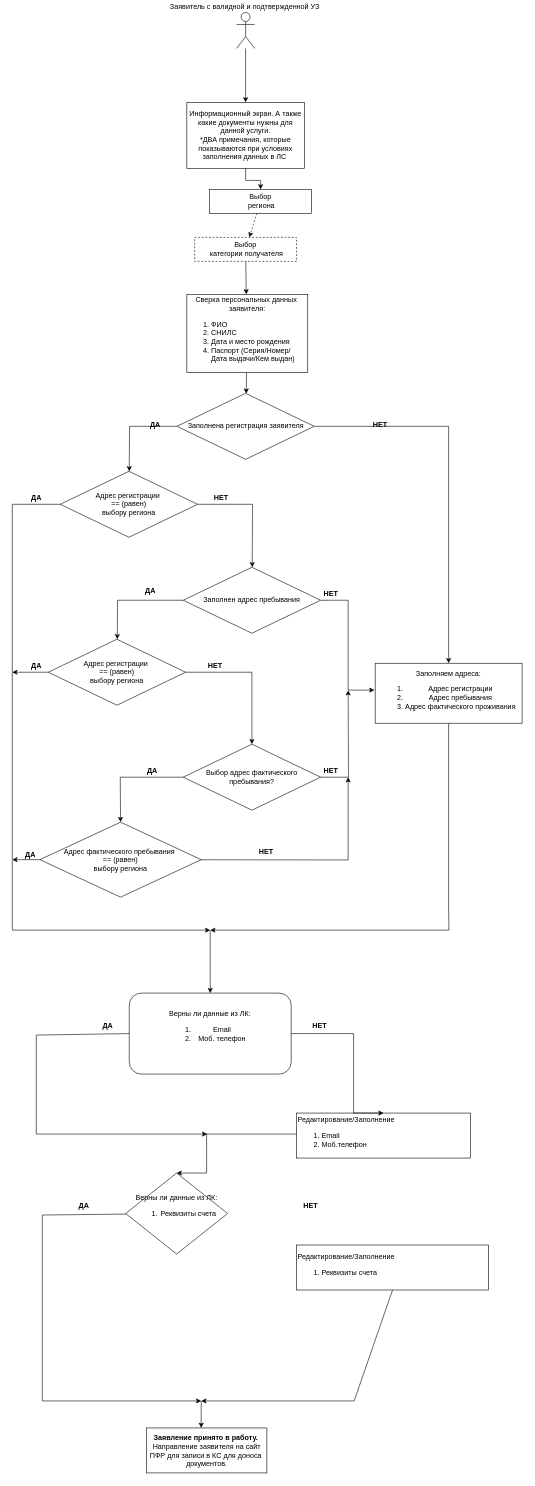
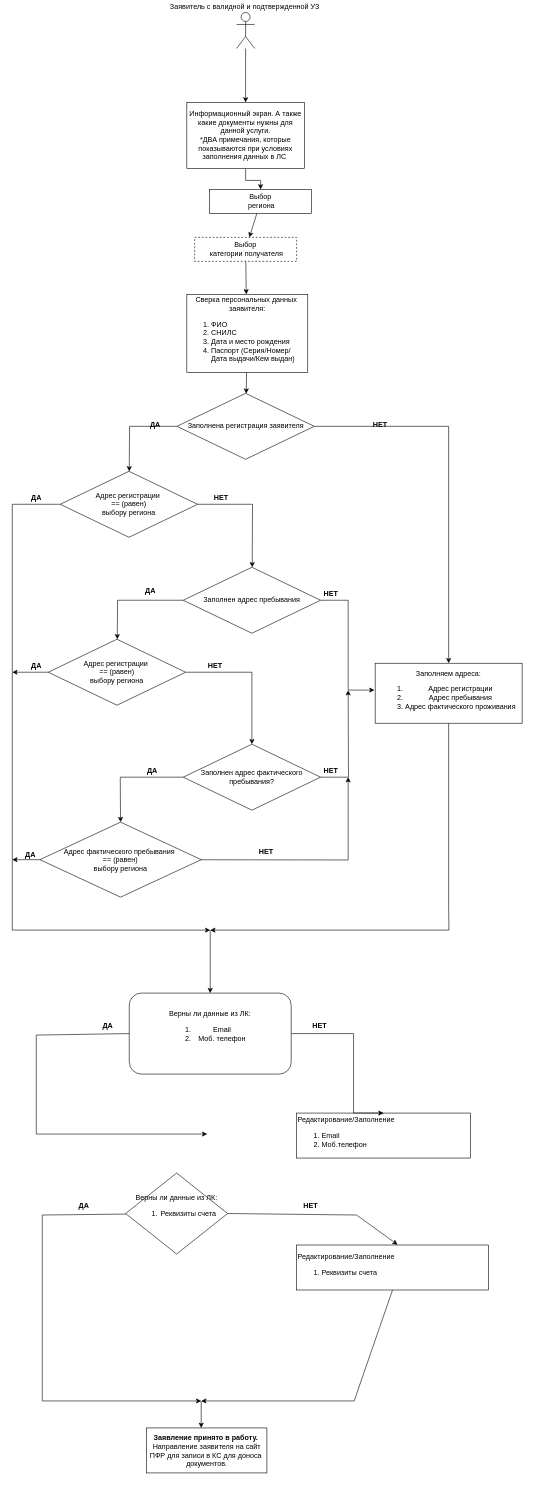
  <mxCell id="0" />
  <mxCell id="1" parent="0" />
  <mxCell id="2" value="" style="edgeStyle=orthogonalEdgeStyle;rounded=0;orthogonalLoop=1;jettySize=auto;html=1;" parent="1" source="3" target="5" edge="1"><mxGeometry relative="1" as="geometry" /></mxCell>
  <mxCell id="3" value="Заявитель с валидной и подтвержденной УЗ&amp;nbsp;" style="shape=umlActor;verticalLabelPosition=top;verticalAlign=bottom;html=1;outlineConnect=0;labelPosition=center;align=center;" parent="1" vertex="1"><mxGeometry x="394" y="20" width="30" height="60" as="geometry" /></mxCell>
  <mxCell id="4" value="" style="edgeStyle=orthogonalEdgeStyle;rounded=0;orthogonalLoop=1;jettySize=auto;html=1;" parent="1" source="5" target="7" edge="1"><mxGeometry relative="1" as="geometry" /></mxCell>
  <mxCell id="5" value="Информационный экран. А также какие документы нужны для данной услуги.&lt;br&gt;*ДВА примечания, которые показываются при условиях&lt;br&gt;заполнения данных в ЛС&amp;nbsp;" style="rounded=0;whiteSpace=wrap;html=1;" parent="1" vertex="1"><mxGeometry x="311" y="170" width="196" height="110" as="geometry" /></mxCell>
- <mxCell id="6" value="" style="edgeStyle=none;rounded=0;jumpSize=2;orthogonalLoop=1;jettySize=auto;html=1;elbow=vertical;dashed=1;" edge="1" parent="1" source="7" target="47"><mxGeometry relative="1" as="geometry" /></mxCell>
+ <mxCell id="6" value="" style="edgeStyle=none;rounded=0;jumpSize=2;orthogonalLoop=1;jettySize=auto;html=1;elbow=vertical;" edge="1" parent="1" source="7" target="47"><mxGeometry relative="1" as="geometry" /></mxCell>
  <mxCell id="7" value="Выбор&lt;br&gt;&amp;nbsp;региона&lt;br&gt;" style="rounded=0;whiteSpace=wrap;html=1;" parent="1" vertex="1"><mxGeometry x="349" y="315" width="170" height="40" as="geometry" /></mxCell>
  <mxCell id="8" style="edgeStyle=orthogonalEdgeStyle;rounded=0;orthogonalLoop=1;jettySize=auto;html=1;" parent="1" source="9" edge="1"><mxGeometry relative="1" as="geometry"><mxPoint x="215" y="785" as="targetPoint" /></mxGeometry></mxCell>
  <mxCell id="9" value="Заполнена регистрация заявителя" style="rhombus;whiteSpace=wrap;html=1;" parent="1" vertex="1"><mxGeometry x="294.5" y="655" width="229" height="110" as="geometry" /></mxCell>
  <mxCell id="10" style="edgeStyle=orthogonalEdgeStyle;rounded=0;orthogonalLoop=1;jettySize=auto;html=1;" parent="1" source="12" edge="1"><mxGeometry relative="1" as="geometry"><mxPoint x="350" y="1550" as="targetPoint" /><Array as="points"><mxPoint x="20" y="840" /><mxPoint x="20" y="1550" /></Array></mxGeometry></mxCell>
  <mxCell id="11" style="edgeStyle=orthogonalEdgeStyle;rounded=0;orthogonalLoop=1;jettySize=auto;html=1;" parent="1" source="12" edge="1"><mxGeometry relative="1" as="geometry"><mxPoint x="420" y="945" as="targetPoint" /></mxGeometry></mxCell>
  <mxCell id="12" value="Адрес регистрации&amp;nbsp;&lt;br&gt;== (равен)&lt;br&gt;выбору региона" style="rhombus;whiteSpace=wrap;html=1;" parent="1" vertex="1"><mxGeometry x="100" y="785" width="229" height="110" as="geometry" /></mxCell>
  <mxCell id="13" value="ДА" style="text;html=1;align=center;verticalAlign=middle;resizable=0;points=[];autosize=1;strokeColor=none;fillColor=none;fontStyle=1" parent="1" vertex="1"><mxGeometry x="238" y="693" width="40" height="30" as="geometry" /></mxCell>
  <mxCell id="14" style="edgeStyle=orthogonalEdgeStyle;rounded=0;orthogonalLoop=1;jettySize=auto;html=1;" parent="1" source="16" edge="1"><mxGeometry relative="1" as="geometry"><mxPoint x="195" y="1065" as="targetPoint" /></mxGeometry></mxCell>
  <mxCell id="15" style="edgeStyle=orthogonalEdgeStyle;rounded=0;orthogonalLoop=1;jettySize=auto;html=1;entryX=-0.005;entryY=0.448;entryDx=0;entryDy=0;entryPerimeter=0;" parent="1" source="16" edge="1" target="19"><mxGeometry relative="1" as="geometry"><mxPoint x="620" y="1150" as="targetPoint" /><Array as="points"><mxPoint x="580" y="1000" /><mxPoint x="580" y="1150" /></Array></mxGeometry></mxCell>
  <mxCell id="16" value="Заполнен адрес пребывания" style="rhombus;whiteSpace=wrap;html=1;" parent="1" vertex="1"><mxGeometry x="305" y="945" width="229" height="110" as="geometry" /></mxCell>
  <mxCell id="17" style="edgeStyle=orthogonalEdgeStyle;rounded=0;orthogonalLoop=1;jettySize=auto;html=1;exitX=1;exitY=0.5;exitDx=0;exitDy=0;" parent="1" source="9" target="19" edge="1"><mxGeometry relative="1" as="geometry"><mxPoint x="583" y="720" as="sourcePoint" /><mxPoint x="742.5" y="1100" as="targetPoint" /></mxGeometry></mxCell>
  <mxCell id="18" value="" style="edgeStyle=orthogonalEdgeStyle;rounded=0;orthogonalLoop=1;jettySize=auto;html=1;" edge="1" parent="1" source="19"><mxGeometry relative="1" as="geometry"><mxPoint x="350" y="1550" as="targetPoint" /><Array as="points"><mxPoint x="748" y="1510" /><mxPoint x="748" y="1510" /><mxPoint x="748" y="1550" /></Array></mxGeometry></mxCell>
  <mxCell id="19" value="Заполняем адреса:&lt;br&gt;&lt;ol&gt;&lt;li&gt;Адрес регистрации&lt;/li&gt;&lt;li style=&quot;line-height: 1.2;&quot;&gt;Адрес пребывания&lt;/li&gt;&lt;li style=&quot;line-height: 1.2;&quot;&gt;Адрес фактического проживания&lt;/li&gt;&lt;/ol&gt;" style="rounded=0;whiteSpace=wrap;html=1;" parent="1" vertex="1"><mxGeometry x="625" y="1105" width="245" height="100" as="geometry" /></mxCell>
  <mxCell id="20" value="ДА" style="text;html=1;align=center;verticalAlign=middle;resizable=0;points=[];autosize=1;strokeColor=none;fillColor=none;fontStyle=1" parent="1" vertex="1"><mxGeometry x="40" y="815" width="40" height="30" as="geometry" /></mxCell>
  <mxCell id="21" style="edgeStyle=orthogonalEdgeStyle;rounded=0;orthogonalLoop=1;jettySize=auto;html=1;" parent="1" source="23" edge="1"><mxGeometry relative="1" as="geometry"><mxPoint x="20" y="1120" as="targetPoint" /></mxGeometry></mxCell>
  <mxCell id="22" style="edgeStyle=orthogonalEdgeStyle;rounded=0;orthogonalLoop=1;jettySize=auto;html=1;entryX=0.5;entryY=0;entryDx=0;entryDy=0;" parent="1" source="23" target="31" edge="1"><mxGeometry relative="1" as="geometry"><mxPoint x="420" y="1120" as="targetPoint" /><Array as="points"><mxPoint x="420" y="1120" /></Array></mxGeometry></mxCell>
  <mxCell id="23" value="Адрес регистрации&amp;nbsp;&lt;br&gt;== (равен)&lt;br&gt;выбору региона" style="rhombus;whiteSpace=wrap;html=1;" parent="1" vertex="1"><mxGeometry x="80" y="1065" width="229" height="110" as="geometry" /></mxCell>
  <mxCell id="24" value="ДА" style="text;html=1;align=center;verticalAlign=middle;resizable=0;points=[];autosize=1;strokeColor=none;fillColor=none;fontStyle=1" parent="1" vertex="1"><mxGeometry x="230" y="970" width="40" height="30" as="geometry" /></mxCell>
  <mxCell id="25" value="НЕТ" style="text;html=1;align=center;verticalAlign=middle;resizable=0;points=[];autosize=1;strokeColor=none;fillColor=none;fontStyle=1" parent="1" vertex="1"><mxGeometry x="345" y="815" width="45" height="30" as="geometry" /></mxCell>
  <mxCell id="26" value="ДА" style="text;html=1;align=center;verticalAlign=middle;resizable=0;points=[];autosize=1;strokeColor=none;fillColor=none;fontStyle=1" parent="1" vertex="1"><mxGeometry x="40" y="1095" width="40" height="30" as="geometry" /></mxCell>
  <mxCell id="27" value="НЕТ" style="text;html=1;align=center;verticalAlign=middle;resizable=0;points=[];autosize=1;strokeColor=none;fillColor=none;fontStyle=1" parent="1" vertex="1"><mxGeometry x="610" y="693" width="45" height="30" as="geometry" /></mxCell>
  <mxCell id="28" value="НЕТ" style="text;html=1;align=center;verticalAlign=middle;resizable=0;points=[];autosize=1;strokeColor=none;fillColor=none;fontStyle=1" parent="1" vertex="1"><mxGeometry x="528.5" y="975" width="45" height="30" as="geometry" /></mxCell>
  <mxCell id="29" style="edgeStyle=orthogonalEdgeStyle;rounded=0;orthogonalLoop=1;jettySize=auto;html=1;" parent="1" source="31" edge="1"><mxGeometry relative="1" as="geometry"><mxPoint x="580" y="1150" as="targetPoint" /></mxGeometry></mxCell>
  <mxCell id="30" style="rounded=0;orthogonalLoop=1;jettySize=auto;html=1;entryX=0.5;entryY=0;entryDx=0;entryDy=0;exitX=0;exitY=0.5;exitDx=0;exitDy=0;" parent="1" source="31" target="40" edge="1"><mxGeometry relative="1" as="geometry"><mxPoint x="200" y="1295" as="targetPoint" /><Array as="points"><mxPoint x="200" y="1295" /></Array></mxGeometry></mxCell>
- <mxCell id="31" value="Выбор адрес фактического пребывания?" style="rhombus;whiteSpace=wrap;html=1;" parent="1" vertex="1"><mxGeometry x="305" y="1240" width="229" height="110" as="geometry" /></mxCell>
+ <mxCell id="31" value="Заполнен адрес фактического пребывания?" style="rhombus;whiteSpace=wrap;html=1;" parent="1" vertex="1"><mxGeometry x="305" y="1240" width="229" height="110" as="geometry" /></mxCell>
  <mxCell id="32" value="НЕТ" style="text;html=1;align=center;verticalAlign=middle;resizable=0;points=[];autosize=1;strokeColor=none;fillColor=none;fontStyle=1" parent="1" vertex="1"><mxGeometry x="528.5" y="1270" width="45" height="30" as="geometry" /></mxCell>
- <mxCell id="33" value="" style="edgeStyle=orthogonalEdgeStyle;rounded=0;orthogonalLoop=1;jettySize=auto;html=1;entryX=0.5;entryY=0;entryDx=0;entryDy=0;" edge="1" parent="1" source="34" target="53"><mxGeometry relative="1" as="geometry"><mxPoint x="589" y="2010" as="targetPoint" /><Array as="points"><mxPoint x="344" y="1890" /></Array></mxGeometry></mxCell>
  <mxCell id="34" value="Редактирование/Заполнение&amp;nbsp;&lt;br&gt;&lt;ol&gt;&lt;li&gt;Email&lt;/li&gt;&lt;li&gt;Моб.телефон&lt;/li&gt;&lt;/ol&gt;" style="rounded=0;whiteSpace=wrap;html=1;align=left;" parent="1" vertex="1"><mxGeometry x="494" y="1855" width="290" height="75" as="geometry" /></mxCell>
  <mxCell id="35" value="&lt;div style=&quot;&quot;&gt;&lt;span style=&quot;background-color: initial;&quot;&gt;&lt;b&gt;Заявление принято в работу.&lt;/b&gt;&amp;nbsp;&lt;/span&gt;&lt;/div&gt;&lt;div style=&quot;&quot;&gt;&lt;span style=&quot;background-color: initial;&quot;&gt;Направление заявителя на сайт ПФР для записи в КС для доноса&amp;nbsp;&lt;/span&gt;&lt;/div&gt;документов." style="rounded=0;whiteSpace=wrap;html=1;align=center;" parent="1" vertex="1"><mxGeometry x="243.5" y="2380" width="201" height="75" as="geometry" /></mxCell>
  <mxCell id="36" style="edgeStyle=none;rounded=0;orthogonalLoop=1;jettySize=auto;html=1;entryX=1;entryY=0.5;entryDx=0;entryDy=0;" parent="1" source="23" target="23" edge="1"><mxGeometry relative="1" as="geometry" /></mxCell>
  <mxCell id="37" value="НЕТ" style="text;html=1;align=center;verticalAlign=middle;resizable=0;points=[];autosize=1;strokeColor=none;fillColor=none;fontStyle=1" parent="1" vertex="1"><mxGeometry x="335" y="1095" width="45" height="30" as="geometry" /></mxCell>
  <mxCell id="38" style="edgeStyle=none;rounded=0;orthogonalLoop=1;jettySize=auto;html=1;" parent="1" source="40" edge="1"><mxGeometry relative="1" as="geometry"><mxPoint x="20" y="1432.5" as="targetPoint" /></mxGeometry></mxCell>
  <mxCell id="39" style="edgeStyle=none;rounded=0;orthogonalLoop=1;jettySize=auto;html=1;" parent="1" source="40" edge="1"><mxGeometry relative="1" as="geometry"><mxPoint x="580" y="1295" as="targetPoint" /><Array as="points"><mxPoint x="580" y="1433" /></Array></mxGeometry></mxCell>
  <mxCell id="40" value="Адрес фактического пребывания&amp;nbsp;&lt;br&gt;== (равен)&lt;br&gt;выбору региона" style="rhombus;whiteSpace=wrap;html=1;" parent="1" vertex="1"><mxGeometry x="66" y="1370" width="269" height="125" as="geometry" /></mxCell>
  <mxCell id="41" value="ДА" style="text;html=1;align=center;verticalAlign=middle;resizable=0;points=[];autosize=1;strokeColor=none;fillColor=none;fontStyle=1" parent="1" vertex="1"><mxGeometry x="30" y="1410" width="40" height="30" as="geometry" /></mxCell>
  <mxCell id="42" value="НЕТ" style="text;html=1;align=center;verticalAlign=middle;resizable=0;points=[];autosize=1;strokeColor=none;fillColor=none;fontStyle=1" parent="1" vertex="1"><mxGeometry x="420" y="1405" width="45" height="30" as="geometry" /></mxCell>
  <mxCell id="43" value="ДА" style="text;html=1;align=center;verticalAlign=middle;resizable=0;points=[];autosize=1;strokeColor=none;fillColor=none;fontStyle=1" parent="1" vertex="1"><mxGeometry x="233" y="1270" width="40" height="30" as="geometry" /></mxCell>
  <mxCell id="44" value="" style="edgeStyle=none;rounded=0;jumpSize=2;orthogonalLoop=1;jettySize=auto;html=1;elbow=vertical;" edge="1" parent="1" source="45" target="9"><mxGeometry relative="1" as="geometry" /></mxCell>
  <mxCell id="45" value="Сверка персональных данных&amp;nbsp;&lt;br&gt;заявителя:&lt;br&gt;&lt;ol&gt;&lt;li style=&quot;text-align: left;&quot;&gt;ФИО&lt;/li&gt;&lt;li style=&quot;text-align: left;&quot;&gt;СНИЛС&lt;/li&gt;&lt;li style=&quot;text-align: left;&quot;&gt;Дата и место рождения&lt;/li&gt;&lt;li style=&quot;text-align: left;&quot;&gt;Паспорт (Серия/Номер/ Дата выдачи/Кем выдан)&lt;/li&gt;&lt;/ol&gt;" style="rounded=0;whiteSpace=wrap;html=1;" parent="1" vertex="1"><mxGeometry x="311" y="490" width="201.62" height="130" as="geometry" /></mxCell>
  <mxCell id="46" value="" style="edgeStyle=none;rounded=0;jumpSize=2;orthogonalLoop=1;jettySize=auto;html=1;elbow=vertical;" edge="1" parent="1" source="47" target="45"><mxGeometry relative="1" as="geometry"><Array as="points"><mxPoint x="410" y="485" /></Array></mxGeometry></mxCell>
  <mxCell id="47" value="Выбор&lt;br&gt;&amp;nbsp;категории получателя" style="rounded=0;whiteSpace=wrap;html=1;dashed=1;" vertex="1" parent="1"><mxGeometry x="324" y="395" width="170" height="40" as="geometry" /></mxCell>
  <mxCell id="48" style="edgeStyle=orthogonalEdgeStyle;rounded=0;orthogonalLoop=1;jettySize=auto;html=1;entryX=0.5;entryY=0;entryDx=0;entryDy=0;" edge="1" parent="1" source="49" target="34"><mxGeometry relative="1" as="geometry"><mxPoint x="604" y="1722.5" as="targetPoint" /><Array as="points"><mxPoint x="589" y="1723" /></Array></mxGeometry></mxCell>
  <mxCell id="49" value="Верны ли данные из ЛК:&lt;br&gt;&lt;ol&gt;&lt;li&gt;Email&lt;/li&gt;&lt;li&gt;Моб. телефон&lt;/li&gt;&lt;/ol&gt;&amp;nbsp;" style="whiteSpace=wrap;html=1;rounded=1;" vertex="1" parent="1"><mxGeometry x="215" y="1655" width="270" height="135" as="geometry" /></mxCell>
  <mxCell id="50" value="" style="endArrow=classic;html=1;rounded=0;entryX=0.5;entryY=0;entryDx=0;entryDy=0;" edge="1" parent="1" target="49"><mxGeometry width="50" height="50" relative="1" as="geometry"><mxPoint x="350" y="1550" as="sourcePoint" /><mxPoint x="400" y="1575" as="targetPoint" /></mxGeometry></mxCell>
  <mxCell id="51" value="НЕТ" style="text;html=1;align=center;verticalAlign=middle;resizable=0;points=[];autosize=1;strokeColor=none;fillColor=none;fontStyle=1" vertex="1" parent="1"><mxGeometry x="509" y="1695" width="45" height="30" as="geometry" /></mxCell>
  <mxCell id="52" style="edgeStyle=none;rounded=0;jumpSize=2;orthogonalLoop=1;jettySize=auto;html=1;elbow=vertical;" edge="1" parent="1" source="53"><mxGeometry relative="1" as="geometry"><mxPoint x="335" y="2335" as="targetPoint" /><Array as="points"><mxPoint x="70" y="2025" /><mxPoint x="70" y="2335" /></Array></mxGeometry></mxCell>
  <mxCell id="53" value="Верны ли данные из ЛК:&lt;br&gt;&lt;ol&gt;&lt;li&gt;Реквизиты счета&lt;/li&gt;&lt;/ol&gt;&amp;nbsp;" style="rhombus;whiteSpace=wrap;html=1;" vertex="1" parent="1"><mxGeometry x="209" y="1955" width="170" height="135" as="geometry" /></mxCell>
  <mxCell id="54" value="Редактирование/Заполнение&amp;nbsp;&lt;br&gt;&lt;ol&gt;&lt;li&gt;Реквизиты счета&lt;/li&gt;&lt;/ol&gt;" style="rounded=0;whiteSpace=wrap;html=1;align=left;" vertex="1" parent="1"><mxGeometry x="494" y="2075" width="320" height="75" as="geometry" /></mxCell>
  <mxCell id="55" value="НЕТ" style="text;html=1;align=center;verticalAlign=middle;resizable=0;points=[];autosize=1;strokeColor=none;fillColor=none;fontStyle=1" vertex="1" parent="1"><mxGeometry x="494" y="1995" width="45" height="30" as="geometry" /></mxCell>
  <mxCell id="56" value="ДА" style="text;html=1;align=center;verticalAlign=middle;resizable=0;points=[];autosize=1;strokeColor=none;fillColor=none;fontStyle=1" vertex="1" parent="1"><mxGeometry x="159" y="1695" width="40" height="30" as="geometry" /></mxCell>
+ <mxCell id="57" value="" style="endArrow=classic;html=1;rounded=0;elbow=vertical;exitX=1;exitY=0.5;exitDx=0;exitDy=0;entryX=0.526;entryY=-0.008;entryDx=0;entryDy=0;entryPerimeter=0;jumpSize=2;spacing=1;" edge="1" parent="1" source="53" target="54"><mxGeometry width="50" height="50" relative="1" as="geometry"><mxPoint x="554" y="2120" as="sourcePoint" /><mxPoint x="599" y="2025" as="targetPoint" /><Array as="points"><mxPoint x="594" y="2025" /></Array></mxGeometry></mxCell>
  <mxCell id="58" value="" style="endArrow=classic;html=1;rounded=0;elbow=vertical;jumpSize=2;entryX=0.455;entryY=0;entryDx=0;entryDy=0;entryPerimeter=0;" edge="1" parent="1" target="35"><mxGeometry width="50" height="50" relative="1" as="geometry"><mxPoint x="335" y="2335" as="sourcePoint" /><mxPoint x="310" y="2370" as="targetPoint" /></mxGeometry></mxCell>
  <mxCell id="59" value="" style="endArrow=classic;html=1;rounded=0;elbow=vertical;jumpSize=2;exitX=0.5;exitY=1;exitDx=0;exitDy=0;" edge="1" parent="1" source="54"><mxGeometry width="50" height="50" relative="1" as="geometry"><mxPoint x="440" y="2250" as="sourcePoint" /><mxPoint x="335" y="2335" as="targetPoint" /><Array as="points"><mxPoint x="590" y="2335" /></Array></mxGeometry></mxCell>
  <mxCell id="60" value="" style="endArrow=classic;html=1;rounded=0;elbow=vertical;jumpSize=2;exitX=0;exitY=0.5;exitDx=0;exitDy=0;" edge="1" parent="1" source="49"><mxGeometry width="50" height="50" relative="1" as="geometry"><mxPoint x="520" y="1845" as="sourcePoint" /><mxPoint x="345" y="1890" as="targetPoint" /><Array as="points"><mxPoint x="60" y="1725" /><mxPoint x="60" y="1890" /></Array></mxGeometry></mxCell>
  <mxCell id="61" value="ДА" style="text;html=1;align=center;verticalAlign=middle;resizable=0;points=[];autosize=1;strokeColor=none;fillColor=none;fontStyle=1" vertex="1" parent="1"><mxGeometry x="119" y="1995" width="40" height="30" as="geometry" /></mxCell>
